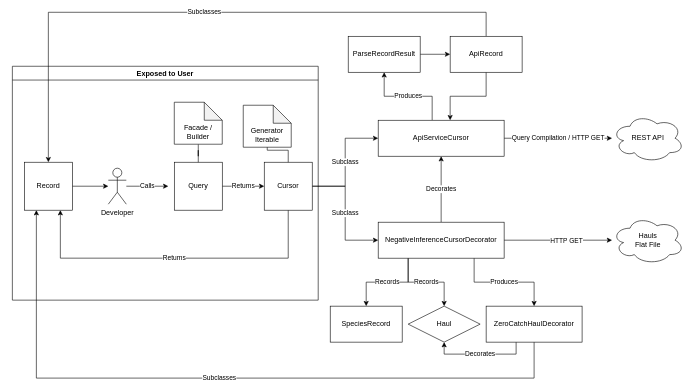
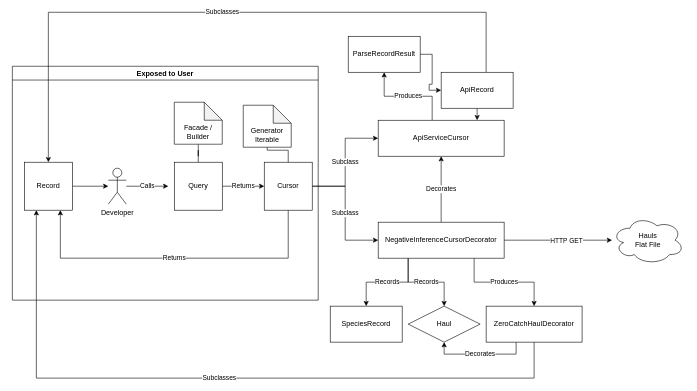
  <mxCell id="0" />
  <mxCell id="1" parent="0" />
  <mxCell id="2" value="Calls" style="edgeStyle=orthogonalEdgeStyle;rounded=0;orthogonalLoop=1;jettySize=auto;html=1;" edge="1" parent="1" source="3"><mxGeometry relative="1" as="geometry"><mxPoint x="280" y="310" as="targetPoint" /></mxGeometry></mxCell>
  <mxCell id="3" value="Developer" style="shape=umlActor;verticalLabelPosition=bottom;verticalAlign=top;html=1;outlineConnect=0;" vertex="1" parent="1"><mxGeometry x="180" y="280" width="30" height="60" as="geometry" /></mxCell>
  <mxCell id="4" style="edgeStyle=orthogonalEdgeStyle;rounded=0;orthogonalLoop=1;jettySize=auto;html=1;" edge="1" parent="1" source="5" target="3"><mxGeometry relative="1" as="geometry" /></mxCell>
  <mxCell id="5" value="Record" style="whiteSpace=wrap;html=1;aspect=fixed;" vertex="1" parent="1"><mxGeometry x="40" y="270" width="80" height="80" as="geometry" /></mxCell>
  <mxCell id="6" value="Returns" style="edgeStyle=orthogonalEdgeStyle;rounded=0;orthogonalLoop=1;jettySize=auto;html=1;" edge="1" parent="1" source="7" target="14"><mxGeometry relative="1" as="geometry"><Array as="points"><mxPoint x="390" y="310" /><mxPoint x="390" y="310" /></Array></mxGeometry></mxCell>
  <mxCell id="7" value="Query" style="whiteSpace=wrap;html=1;aspect=fixed;" vertex="1" parent="1"><mxGeometry x="290" y="270" width="80" height="80" as="geometry" /></mxCell>
  <mxCell id="8" style="edgeStyle=orthogonalEdgeStyle;rounded=0;orthogonalLoop=1;jettySize=auto;html=1;endArrow=none;endFill=0;" edge="1" parent="1" source="9" target="7"><mxGeometry relative="1" as="geometry" /></mxCell>
  <mxCell id="9" value="&lt;div&gt;&lt;br&gt;&lt;/div&gt;&lt;div&gt;&lt;br&gt;&lt;/div&gt;&lt;div&gt;Facade / Builder&lt;/div&gt;" style="shape=note;whiteSpace=wrap;html=1;backgroundOutline=1;darkOpacity=0.05;" vertex="1" parent="1"><mxGeometry x="290" y="170" width="80" height="70" as="geometry" /></mxCell>
  <mxCell id="10" value="Returns" style="edgeStyle=orthogonalEdgeStyle;rounded=0;orthogonalLoop=1;jettySize=auto;html=1;entryX=0.75;entryY=1;entryDx=0;entryDy=0;" edge="1" parent="1" source="14" target="5"><mxGeometry relative="1" as="geometry"><Array as="points"><mxPoint x="480" y="430" /><mxPoint x="100" y="430" /></Array></mxGeometry></mxCell>
  <mxCell id="11" value="Subclass" style="edgeStyle=orthogonalEdgeStyle;rounded=0;orthogonalLoop=1;jettySize=auto;html=1;entryX=0;entryY=0.5;entryDx=0;entryDy=0;" edge="1" parent="1" source="14" target="19"><mxGeometry relative="1" as="geometry" /></mxCell>
  <mxCell id="12" value="Subclass" style="edgeStyle=orthogonalEdgeStyle;rounded=0;orthogonalLoop=1;jettySize=auto;html=1;entryX=0;entryY=0.5;entryDx=0;entryDy=0;" edge="1" parent="1" source="14" target="26"><mxGeometry relative="1" as="geometry" /></mxCell>
  <mxCell id="13" value="Exposed to User" style="swimlane;whiteSpace=wrap;html=1;" vertex="1" parent="1"><mxGeometry x="20" y="110" width="510" height="390" as="geometry" /></mxCell>
  <mxCell id="14" value="Cursor" style="whiteSpace=wrap;html=1;aspect=fixed;" vertex="1" parent="13"><mxGeometry x="420" y="160" width="80" height="80" as="geometry" /></mxCell>
  <mxCell id="15" value="&lt;div&gt;&lt;br&gt;&lt;/div&gt;&lt;div&gt;&lt;br&gt;&lt;/div&gt;&lt;div&gt;Generator Iterable&lt;/div&gt;" style="shape=note;whiteSpace=wrap;html=1;backgroundOutline=1;darkOpacity=0.05;" vertex="1" parent="13"><mxGeometry x="385" y="65" width="80" height="70" as="geometry" /></mxCell>
  <mxCell id="16" style="edgeStyle=orthogonalEdgeStyle;rounded=0;orthogonalLoop=1;jettySize=auto;html=1;endArrow=none;endFill=0;" edge="1" parent="13" source="14" target="15"><mxGeometry relative="1" as="geometry" /></mxCell>
  <mxCell id="17" value="Produces" style="edgeStyle=orthogonalEdgeStyle;rounded=0;orthogonalLoop=1;jettySize=auto;html=1;entryX=0.5;entryY=1;entryDx=0;entryDy=0;" edge="1" parent="1" source="19" target="28"><mxGeometry relative="1" as="geometry"><Array as="points"><mxPoint x="720" y="160" /><mxPoint x="640" y="160" /></Array></mxGeometry></mxCell>
- <mxCell id="18" value="Query Compilation / HTTP GET" style="edgeStyle=orthogonalEdgeStyle;rounded=0;orthogonalLoop=1;jettySize=auto;html=1;" edge="1" parent="1" source="19" target="32"><mxGeometry relative="1" as="geometry" /></mxCell>
  <mxCell id="19" value="ApiServiceCursor" style="rounded=0;whiteSpace=wrap;html=1;" vertex="1" parent="1"><mxGeometry x="630" y="200" width="210" height="60" as="geometry" /></mxCell>
  <mxCell id="20" value="Decorates" style="edgeStyle=orthogonalEdgeStyle;rounded=0;orthogonalLoop=1;jettySize=auto;html=1;entryX=0.5;entryY=1;entryDx=0;entryDy=0;" edge="1" parent="1" source="26" target="19"><mxGeometry relative="1" as="geometry" /></mxCell>
  <mxCell id="21" style="edgeStyle=orthogonalEdgeStyle;rounded=0;orthogonalLoop=1;jettySize=auto;html=1;" edge="1" parent="1" source="26"><mxGeometry relative="1" as="geometry"><mxPoint x="1020" y="400" as="targetPoint" /></mxGeometry></mxCell>
  <mxCell id="22" value="HTTP GET" style="edgeLabel;html=1;align=center;verticalAlign=middle;resizable=0;points=[];" vertex="1" connectable="0" parent="21"><mxGeometry x="0.15" relative="1" as="geometry"><mxPoint as="offset" /></mxGeometry></mxCell>
  <mxCell id="23" value="Records" style="edgeStyle=orthogonalEdgeStyle;rounded=0;orthogonalLoop=1;jettySize=auto;html=1;entryX=0.5;entryY=0;entryDx=0;entryDy=0;" edge="1" parent="1" source="26" target="34"><mxGeometry relative="1" as="geometry"><Array as="points"><mxPoint x="680" y="470" /><mxPoint x="610" y="470" /></Array></mxGeometry></mxCell>
  <mxCell id="24" value="Records" style="edgeStyle=orthogonalEdgeStyle;rounded=0;orthogonalLoop=1;jettySize=auto;html=1;entryX=0.5;entryY=0;entryDx=0;entryDy=0;" edge="1" parent="1" source="26" target="35"><mxGeometry relative="1" as="geometry"><Array as="points"><mxPoint x="680" y="470" /><mxPoint x="740" y="470" /></Array></mxGeometry></mxCell>
  <mxCell id="25" value="Produces" style="edgeStyle=orthogonalEdgeStyle;rounded=0;orthogonalLoop=1;jettySize=auto;html=1;entryX=0.5;entryY=0;entryDx=0;entryDy=0;" edge="1" parent="1" source="26" target="38"><mxGeometry relative="1" as="geometry"><Array as="points"><mxPoint x="790" y="470" /><mxPoint x="890" y="470" /></Array></mxGeometry></mxCell>
  <mxCell id="26" value="NegativeInferenceCursorDecorator" style="rounded=0;whiteSpace=wrap;html=1;" vertex="1" parent="1"><mxGeometry x="630" y="370" width="210" height="60" as="geometry" /></mxCell>
  <mxCell id="27" style="edgeStyle=orthogonalEdgeStyle;rounded=0;orthogonalLoop=1;jettySize=auto;html=1;entryX=0;entryY=0.5;entryDx=0;entryDy=0;" edge="1" parent="1" source="28" target="31"><mxGeometry relative="1" as="geometry" /></mxCell>
  <mxCell id="28" value="ParseRecordResult" style="rounded=0;whiteSpace=wrap;html=1;" vertex="1" parent="1"><mxGeometry x="580" y="60" width="120" height="60" as="geometry" /></mxCell>
  <mxCell id="29" style="edgeStyle=orthogonalEdgeStyle;rounded=0;orthogonalLoop=1;jettySize=auto;html=1;" edge="1" parent="1" source="31" target="19"><mxGeometry relative="1" as="geometry"><Array as="points"><mxPoint x="810" y="160" /><mxPoint x="750" y="160" /></Array></mxGeometry></mxCell>
  <mxCell id="30" value="Subclasses" style="edgeStyle=orthogonalEdgeStyle;rounded=0;orthogonalLoop=1;jettySize=auto;html=1;entryX=0.5;entryY=0;entryDx=0;entryDy=0;" edge="1" parent="1" source="31" target="5"><mxGeometry relative="1" as="geometry"><Array as="points"><mxPoint x="810" y="20" /><mxPoint x="80" y="20" /></Array></mxGeometry></mxCell>
- <mxCell id="31" value="ApiRecord" style="rounded=0;whiteSpace=wrap;html=1;" vertex="1" parent="1"><mxGeometry x="750" y="60" width="120" height="60" as="geometry" /></mxCell>
- <mxCell id="32" value="REST API" style="ellipse;shape=cloud;whiteSpace=wrap;html=1;" vertex="1" parent="1"><mxGeometry x="1020" y="190" width="120" height="80" as="geometry" /></mxCell>
+ <mxCell id="31" value="ApiRecord" style="rounded=0;whiteSpace=wrap;html=1;" vertex="1" parent="1"><mxGeometry x="735" y="120" width="120" height="60" as="geometry" /></mxCell>
  <mxCell id="33" value="&lt;div&gt;Hauls&lt;/div&gt;&lt;div&gt;Flat File&lt;br&gt;&lt;/div&gt;" style="ellipse;shape=cloud;whiteSpace=wrap;html=1;" vertex="1" parent="1"><mxGeometry x="1020" y="360" width="120" height="80" as="geometry" /></mxCell>
  <mxCell id="34" value="SpeciesRecord" style="rounded=0;whiteSpace=wrap;html=1;" vertex="1" parent="1"><mxGeometry x="550" y="510" width="120" height="60" as="geometry" /></mxCell>
  <mxCell id="35" value="Haul" style="rhombus;whiteSpace=wrap;html=1;" vertex="1" parent="1"><mxGeometry x="680" y="510" width="120" height="60" as="geometry" /></mxCell>
  <mxCell id="36" value="Decorates" style="edgeStyle=orthogonalEdgeStyle;rounded=0;orthogonalLoop=1;jettySize=auto;html=1;entryX=0.5;entryY=1;entryDx=0;entryDy=0;" edge="1" parent="1" source="38" target="35"><mxGeometry relative="1" as="geometry"><Array as="points"><mxPoint x="860" y="590" /><mxPoint x="740" y="590" /></Array></mxGeometry></mxCell>
  <mxCell id="37" value="Subclasses" style="edgeStyle=orthogonalEdgeStyle;rounded=0;orthogonalLoop=1;jettySize=auto;html=1;" edge="1" parent="1" source="38"><mxGeometry relative="1" as="geometry"><mxPoint x="60" y="350" as="targetPoint" /><Array as="points"><mxPoint x="890" y="630" /><mxPoint x="60" y="630" /></Array></mxGeometry></mxCell>
  <mxCell id="38" value="ZeroCatchHaulDecorator" style="rounded=0;whiteSpace=wrap;html=1;" vertex="1" parent="1"><mxGeometry x="810" y="510" width="160" height="60" as="geometry" /></mxCell>
